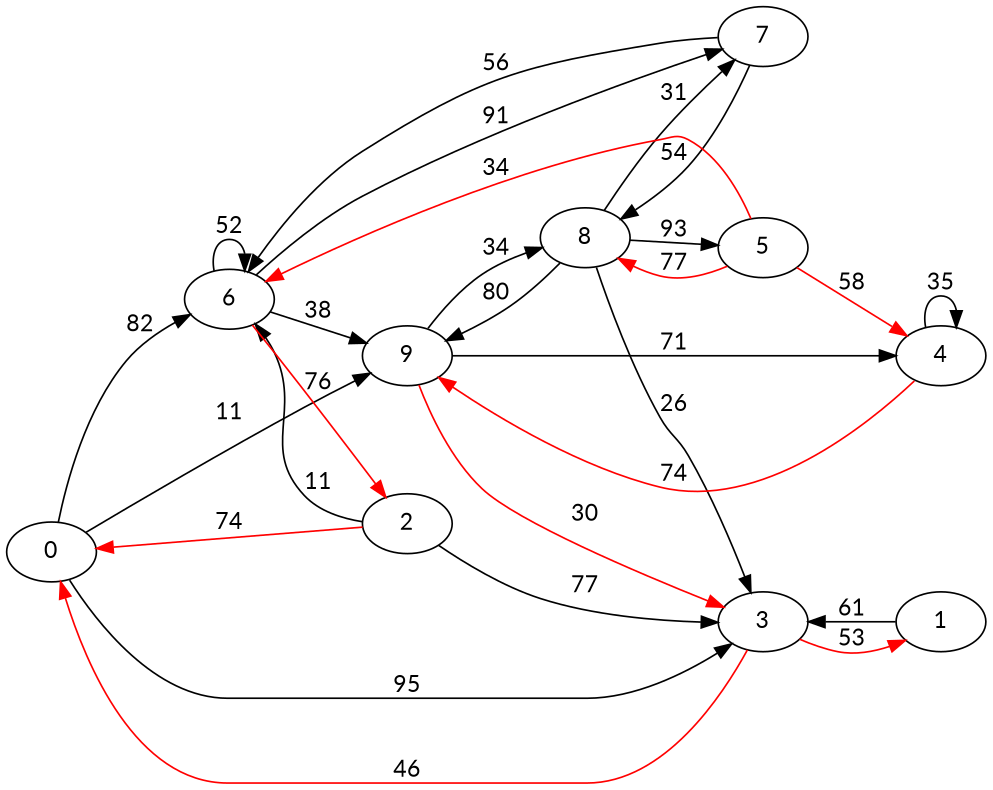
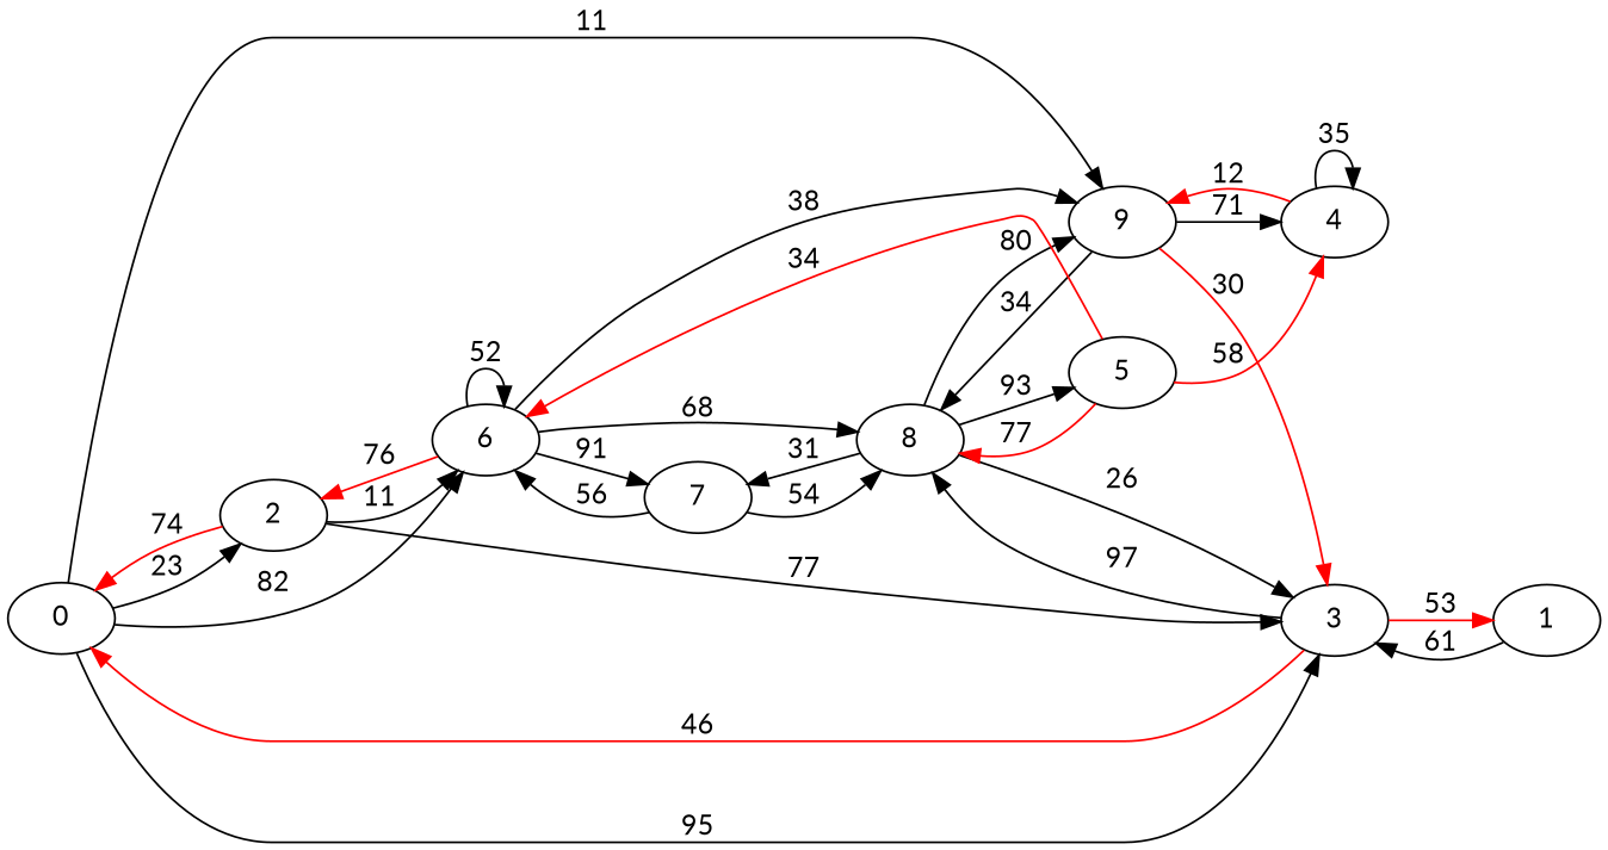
  digraph {
    fontname=Lato
    rankdir=LR
    node [fontname=Lato]
    edge [fontname=Lato]
    0
    2
    3
    6
    9
    1
    8
    7
    4
    5
+   0 -> 2 [label=23]
    0 -> 3 [label=95]
    0 -> 6 [label=82]
    0 -> 9 [label=11]
    2 -> 0 [color=red label=74]
    2 -> 3 [label=77]
    2 -> 6 [label=11]
    3 -> 0 [color=red label=46]
    3 -> 1 [color=red label=53]
+   3 -> 8 [label=97]
    6 -> 2 [color=red label=76]
    6 -> 6 [label=52]
    6 -> 9 [label=38]
+   6 -> 8 [label=68]
    6 -> 7 [label=91]
    9 -> 3 [color=red label=30]
    9 -> 8 [label=34]
    9 -> 4 [label=71]
    1 -> 3 [label=61]
    8 -> 3 [label=26]
    8 -> 9 [label=80]
    8 -> 7 [color=black label=31]
    8 -> 5 [label=93]
    7 -> 6 [label=56]
    7 -> 8 [label=54]
-   4 -> 9 [color=red label=74]
+   4 -> 9 [color=red label=12]
    4 -> 4 [label=35]
    5 -> 6 [color=red label=34]
    5 -> 8 [color=red label=77]
    5 -> 4 [color=red label=58]
  }
